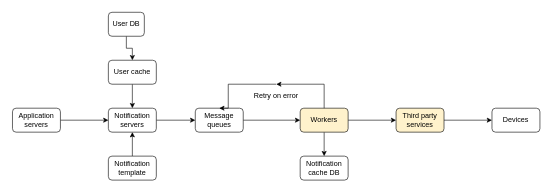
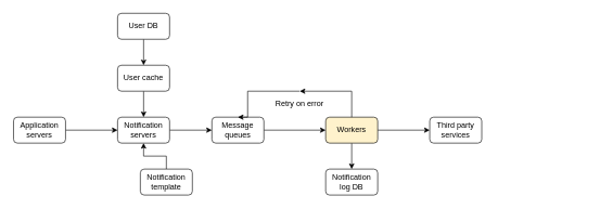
  <mxCell id="0" />
  <mxCell id="1" parent="0" />
  <mxCell id="2" style="edgeStyle=orthogonalEdgeStyle;rounded=0;orthogonalLoop=1;jettySize=auto;html=1;exitX=1;exitY=0.5;exitDx=0;exitDy=0;entryX=0;entryY=0.5;entryDx=0;entryDy=0;" parent="1" source="3" target="5" edge="1"><mxGeometry relative="1" as="geometry" /></mxCell>
  <mxCell id="3" value="Application servers" style="rounded=1;whiteSpace=wrap;html=1;" parent="1" vertex="1"><mxGeometry x="20" y="180" width="80" height="40" as="geometry" /></mxCell>
  <mxCell id="4" style="edgeStyle=orthogonalEdgeStyle;rounded=0;orthogonalLoop=1;jettySize=auto;html=1;exitX=1;exitY=0.5;exitDx=0;exitDy=0;entryX=0;entryY=0.5;entryDx=0;entryDy=0;" parent="1" source="5" target="7" edge="1"><mxGeometry relative="1" as="geometry" /></mxCell>
  <mxCell id="5" value="Notification servers" style="rounded=1;whiteSpace=wrap;html=1;" parent="1" vertex="1"><mxGeometry x="180" y="180" width="80" height="40" as="geometry" /></mxCell>
  <mxCell id="6" style="edgeStyle=orthogonalEdgeStyle;rounded=0;orthogonalLoop=1;jettySize=auto;html=1;exitX=1;exitY=0.5;exitDx=0;exitDy=0;entryX=0;entryY=0.5;entryDx=0;entryDy=0;" parent="1" source="7" target="11" edge="1"><mxGeometry relative="1" as="geometry" /></mxCell>
  <mxCell id="7" value="Message queues" style="rounded=1;whiteSpace=wrap;html=1;" parent="1" vertex="1"><mxGeometry x="325" y="180" width="80" height="40" as="geometry" /></mxCell>
  <mxCell id="8" style="edgeStyle=orthogonalEdgeStyle;rounded=0;orthogonalLoop=1;jettySize=auto;html=1;exitX=1;exitY=0.5;exitDx=0;exitDy=0;entryX=0;entryY=0.5;entryDx=0;entryDy=0;" parent="1" source="11" target="14" edge="1"><mxGeometry relative="1" as="geometry" /></mxCell>
  <mxCell id="9" style="edgeStyle=orthogonalEdgeStyle;rounded=0;orthogonalLoop=1;jettySize=auto;html=1;exitX=0.5;exitY=0;exitDx=0;exitDy=0;entryX=0.5;entryY=0;entryDx=0;entryDy=0;" parent="1" source="17" target="7" edge="1"><mxGeometry relative="1" as="geometry"><Array as="points"><mxPoint x="380" y="140" /></Array></mxGeometry></mxCell>
  <mxCell id="10" style="edgeStyle=orthogonalEdgeStyle;rounded=0;orthogonalLoop=1;jettySize=auto;html=1;exitX=0.5;exitY=1;exitDx=0;exitDy=0;entryX=0.5;entryY=0;entryDx=0;entryDy=0;" parent="1" source="11" target="15" edge="1"><mxGeometry relative="1" as="geometry" /></mxCell>
  <mxCell id="11" value="Workers" style="rounded=1;whiteSpace=wrap;html=1;fillColor=#fff2cc;" parent="1" vertex="1"><mxGeometry x="500" y="180" width="80" height="40" as="geometry" /></mxCell>
- <mxCell id="12" value="Devices" style="rounded=1;whiteSpace=wrap;html=1;" parent="1" vertex="1"><mxGeometry x="820" y="180" width="80" height="40" as="geometry" /></mxCell>
- <mxCell id="13" style="edgeStyle=orthogonalEdgeStyle;rounded=0;orthogonalLoop=1;jettySize=auto;html=1;exitX=1;exitY=0.5;exitDx=0;exitDy=0;entryX=0;entryY=0.5;entryDx=0;entryDy=0;" parent="1" source="14" target="12" edge="1"><mxGeometry relative="1" as="geometry" /></mxCell>
- <mxCell id="14" value="Third party services" style="rounded=1;whiteSpace=wrap;html=1;fillColor=#fff2cc;" parent="1" vertex="1"><mxGeometry x="660" y="180" width="80" height="40" as="geometry" /></mxCell>
- <mxCell id="15" value="Notification cache DB" style="rounded=1;whiteSpace=wrap;html=1;" parent="1" vertex="1"><mxGeometry x="500" y="260" width="80" height="40" as="geometry" /></mxCell>
+ <mxCell id="14" value="Third party services" style="rounded=1;whiteSpace=wrap;html=1;" parent="1" vertex="1"><mxGeometry x="660" y="180" width="80" height="40" as="geometry" /></mxCell>
+ <mxCell id="15" value="Notification log DB" style="rounded=1;whiteSpace=wrap;html=1;" parent="1" vertex="1"><mxGeometry x="500" y="260" width="80" height="40" as="geometry" /></mxCell>
  <mxCell id="16" value="" style="edgeStyle=orthogonalEdgeStyle;rounded=0;orthogonalLoop=1;jettySize=auto;html=1;exitX=0.5;exitY=0;exitDx=0;exitDy=0;entryX=0.5;entryY=0;entryDx=0;entryDy=0;" parent="1" source="11" target="17" edge="1"><mxGeometry relative="1" as="geometry"><mxPoint x="540" y="180" as="sourcePoint" /><mxPoint x="380" y="180" as="targetPoint" /><Array as="points"><mxPoint x="540" y="140" /></Array></mxGeometry></mxCell>
  <mxCell id="17" value="Retry on error" style="text;html=1;align=center;verticalAlign=middle;whiteSpace=wrap;rounded=0;" parent="1" vertex="1"><mxGeometry x="420" y="140" width="80" height="40" as="geometry" /></mxCell>
  <mxCell id="18" style="edgeStyle=orthogonalEdgeStyle;rounded=0;orthogonalLoop=1;jettySize=auto;html=1;exitX=0.5;exitY=0;exitDx=0;exitDy=0;entryX=0.5;entryY=1;entryDx=0;entryDy=0;" edge="1" parent="1" source="19" target="5"><mxGeometry relative="1" as="geometry" /></mxCell>
- <mxCell id="19" value="Notification template" style="rounded=1;whiteSpace=wrap;html=1;" vertex="1" parent="1"><mxGeometry x="180" y="260" width="80" height="40" as="geometry" /></mxCell>
+ <mxCell id="19" value="Notification template" style="rounded=1;whiteSpace=wrap;html=1;" vertex="1" parent="1"><mxGeometry x="215" y="260" width="80" height="40" as="geometry" /></mxCell>
  <mxCell id="20" style="edgeStyle=orthogonalEdgeStyle;rounded=0;orthogonalLoop=1;jettySize=auto;html=1;exitX=0.5;exitY=1;exitDx=0;exitDy=0;entryX=0.5;entryY=0;entryDx=0;entryDy=0;" edge="1" parent="1" source="21" target="5"><mxGeometry relative="1" as="geometry" /></mxCell>
  <mxCell id="21" value="User cache" style="rounded=1;whiteSpace=wrap;html=1;" vertex="1" parent="1"><mxGeometry x="180" y="100" width="80" height="40" as="geometry" /></mxCell>
  <mxCell id="22" style="edgeStyle=orthogonalEdgeStyle;rounded=0;orthogonalLoop=1;jettySize=auto;html=1;exitX=0.5;exitY=1;exitDx=0;exitDy=0;entryX=0.5;entryY=0;entryDx=0;entryDy=0;" edge="1" parent="1" source="23" target="21"><mxGeometry relative="1" as="geometry" /></mxCell>
- <mxCell id="23" value="User DB" style="rounded=1;whiteSpace=wrap;html=1;" vertex="1" parent="1"><mxGeometry x="180" y="20" width="60" height="40" as="geometry" /></mxCell>
+ <mxCell id="23" value="User DB" style="rounded=1;whiteSpace=wrap;html=1;" vertex="1" parent="1"><mxGeometry x="180" width="80" height="40" as="geometry" y="20" /></mxCell>
